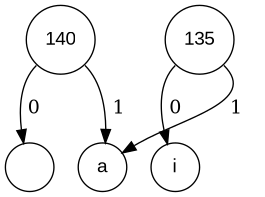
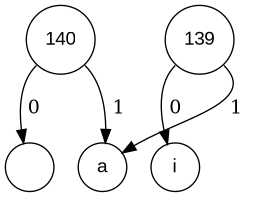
  digraph {
    node [fontname=Arial shape=circle]
    edge [tailport=sw]
    n1 [label=140 width=0.5]
    n2 [label=" " width=0.5]
    n3 [label=a width=0.5]
-   n4 [label=135 width=0.5]
+   n4 [label=139 width=0.5]
    n5 [label=i width=0.5]
    n1 -> n2 [label=" 0"]
    n1 -> n3 [label=" 1" tailport=se]
    n4 -> n3 [label=" 1" tailport=se]
    n4 -> n5 [label=" 0"]
  }
